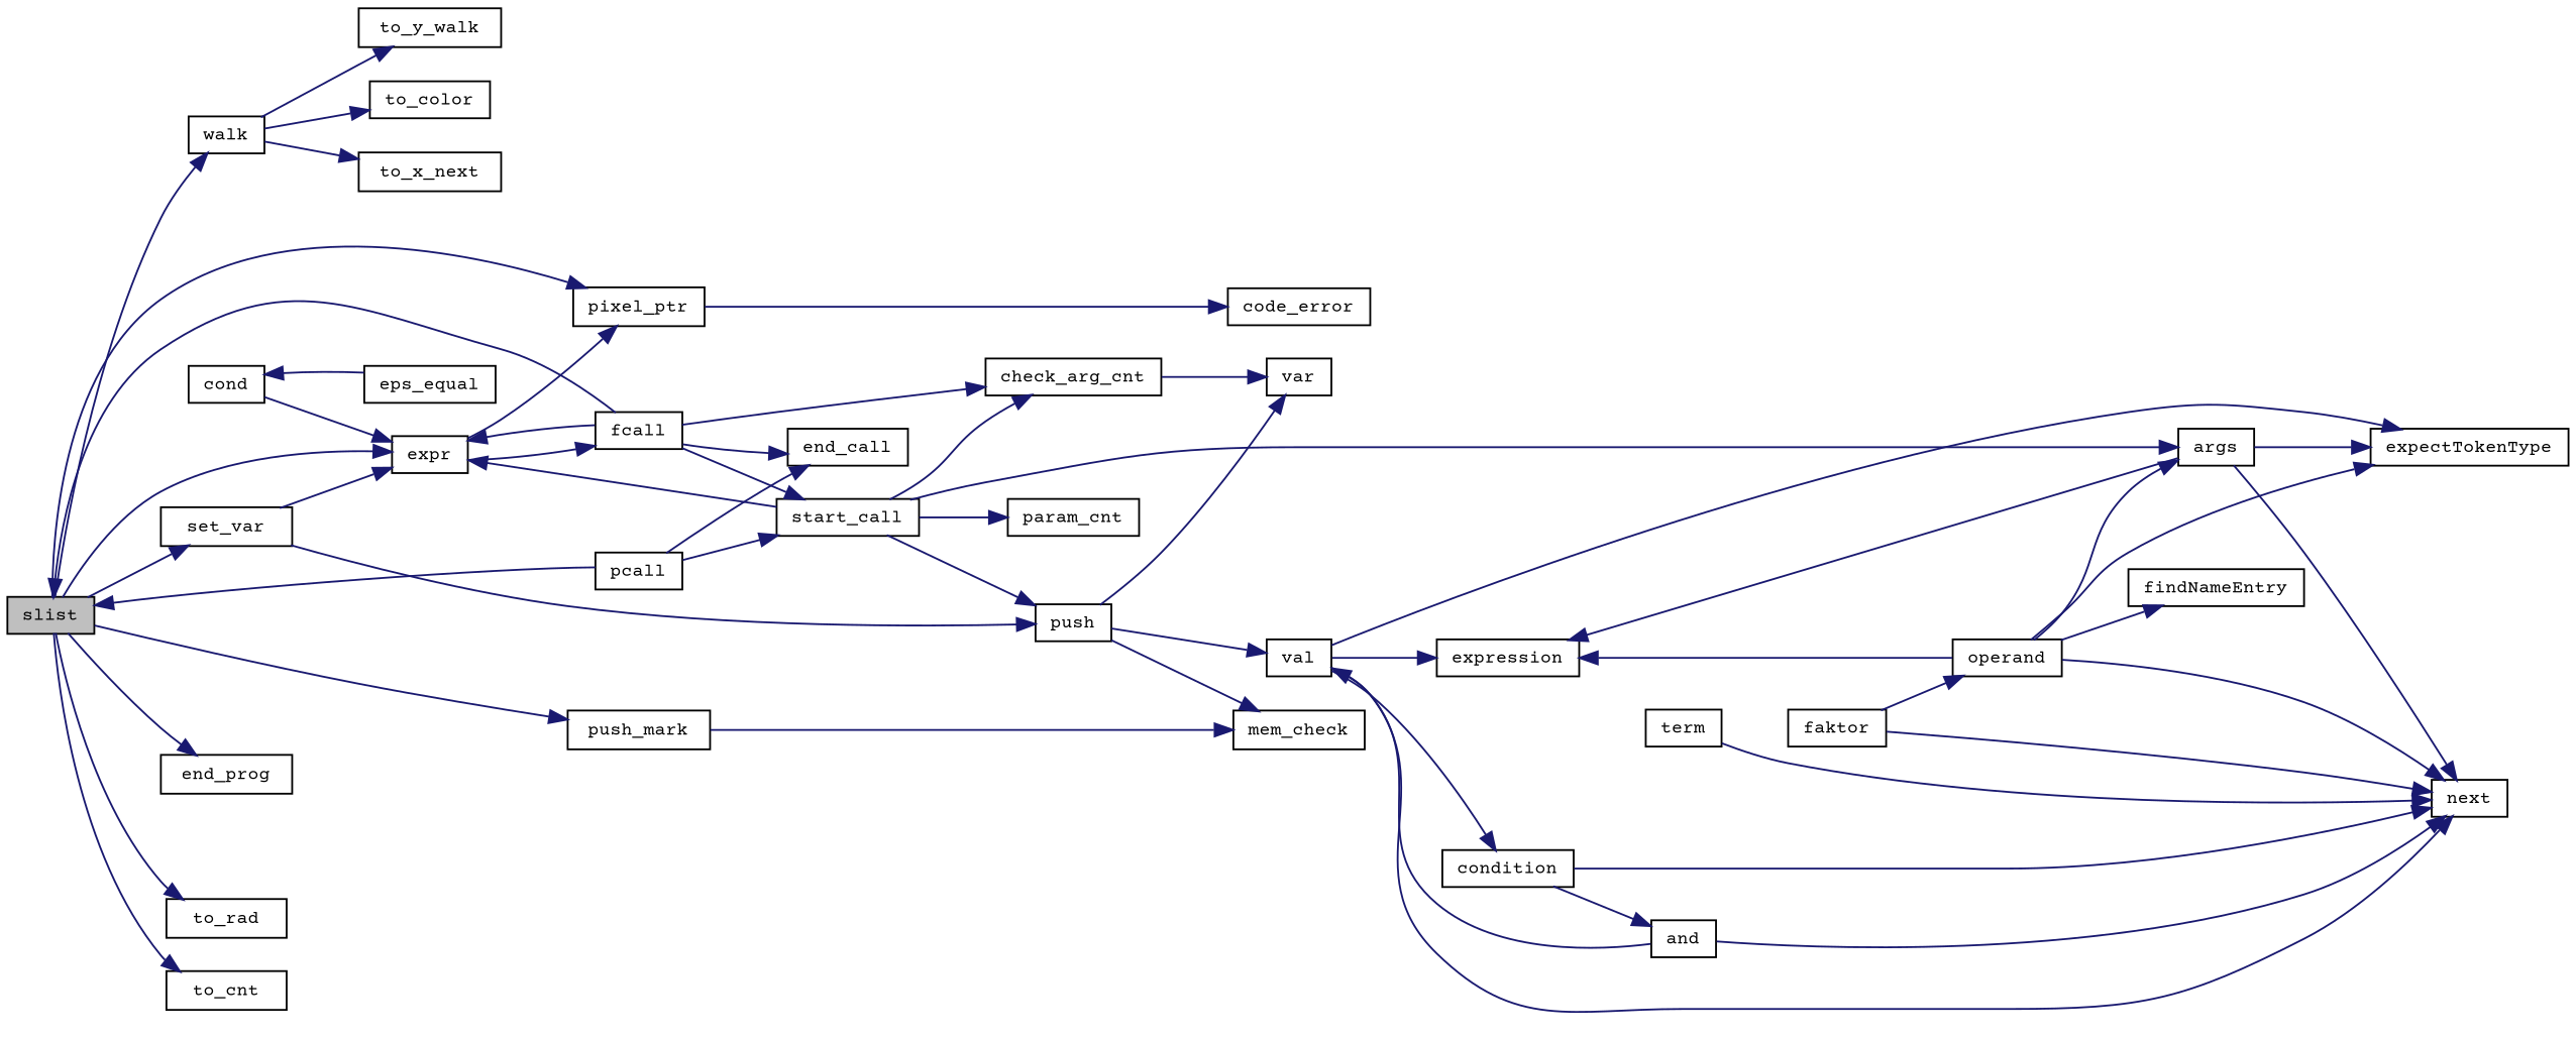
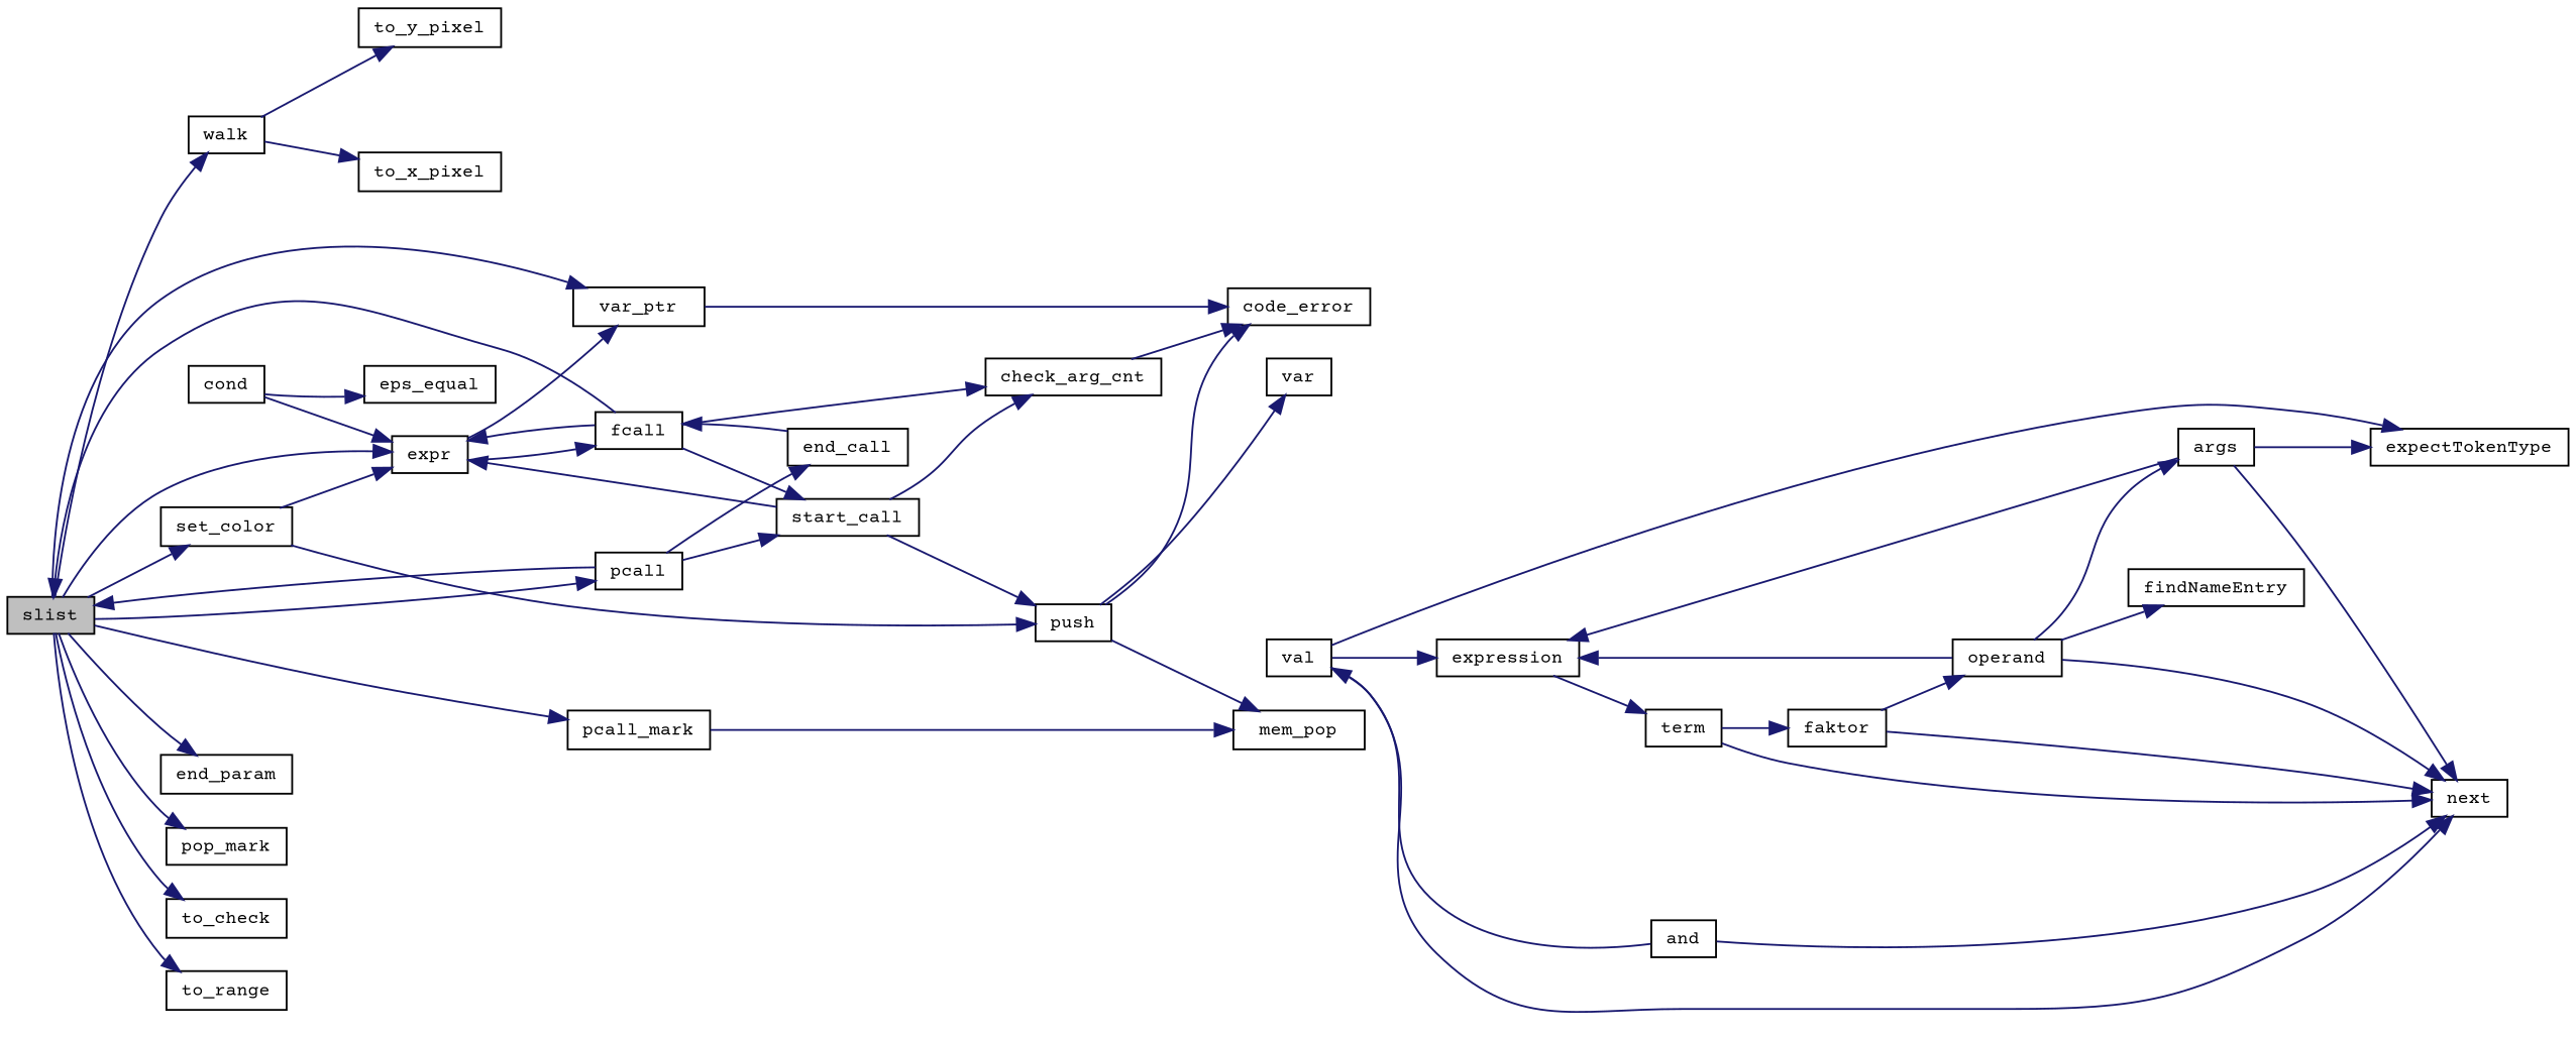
  digraph {
    fontname="Courier Prime"
    rankdir=LR
    node [color=black fillcolor=white fontname="Courier Prime" fontsize=10 shape=record style=filled]
    edge [color=midnightblue fontname="Courier Prime" fontsize=10 labelfontname="LiberationSans-Regular.ttf" labelfontsize=10 style=solid]
    n1 [fillcolor=grey75 fontcolor=black height=0.2 label=slist width=0.4]
    n2 [height=0.2 label=expr width=0.4]
-   n3 [height=0.2 label=pixel_ptr width=0.4]
-   n4 [height=0.2 label=end_prog width=0.4]
+   n3 [height=0.2 label=var_ptr width=0.4]
+   n4 [height=0.2 label=end_param width=0.4]
    n5 [height=0.2 label=pcall width=0.4]
-   n7 [height=0.2 label=push_mark width=0.4]
-   n8 [height=0.2 label=set_var width=0.4]
-   n9 [height=0.2 label=to_rad width=0.4]
-   n10 [height=0.2 label=to_cnt width=0.4]
+   n6 [height=0.2 label=pop_mark width=0.4]
+   n7 [height=0.2 label=pcall_mark width=0.4]
+   n8 [height=0.2 label=set_color width=0.4]
+   n9 [height=0.2 label=to_check width=0.4]
+   n10 [height=0.2 label=to_range width=0.4]
    n11 [height=0.2 label=walk width=0.4]
    n12 [height=0.2 label=cond width=0.4]
    n13 [height=0.2 label=eps_equal width=0.4]
    n14 [height=0.2 label=fcall width=0.4]
    n15 [height=0.2 label=code_error width=0.4]
    n16 [height=0.2 label=end_call width=0.4]
    n17 [height=0.2 label=start_call width=0.4]
-   n18 [height=0.2 label=mem_check width=0.4]
+   n18 [height=0.2 label=mem_pop width=0.4]
    n19 [height=0.2 label=push width=0.4]
-   n20 [height=0.2 label=to_color width=0.4]
-   n21 [height=0.2 label=to_x_next width=0.4]
-   n22 [height=0.2 label=to_y_walk width=0.4]
+   n21 [height=0.2 label=to_x_pixel width=0.4]
+   n22 [height=0.2 label=to_y_pixel width=0.4]
    n23 [height=0.2 label=check_arg_cnt width=0.4]
    n24 [height=0.2 label=args width=0.4]
-   n25 [height=0.2 label=param_cnt width=0.4]
    n26 [height=0.2 label=expectTokenType width=0.4]
    n27 [height=0.2 label=expression width=0.4]
    n28 [height=0.2 label=next width=0.4]
    n29 [height=0.2 label=val width=0.4]
    n30 [height=0.2 label=var width=0.4]
    n31 [height=0.2 label=term width=0.4]
    n32 [height=0.2 label=faktor width=0.4]
    n33 [height=0.2 label=operand width=0.4]
    n34 [height=0.2 label=findNameEntry width=0.4]
-   n35 [height=0.2 label=condition width=0.4]
    n36 [height=0.2 label=and width=0.4]
    n1 -> n2
    n1 -> n3
    n1 -> n4
+   n1 -> n5
+   n1 -> n6
    n1 -> n7
    n1 -> n8
    n1 -> n9
    n1 -> n10
    n1 -> n11
    n2 -> n3
    n2 -> n14
    n3 -> n15
    n5 -> n1
    n5 -> n16
    n5 -> n17
    n7 -> n18
    n8 -> n2
    n8 -> n19
-   n11 -> n20
    n11 -> n21
    n11 -> n22
    n12 -> n2
-   n13 -> n12
+   n12 -> n13
    n14 -> n1
    n14 -> n2
-   n14 -> n16
+   n16 -> n14
    n14 -> n17
    n14 -> n23
    n17 -> n2
    n17 -> n19
    n17 -> n23
-   n17 -> n24
-   n17 -> n25
    n19 -> n18
-   n19 -> n29
+   n19 -> n15
    n19 -> n30
-   n23 -> n30
+   n23 -> n15
    n24 -> n26
    n24 -> n27
    n24 -> n28
+   n27 -> n31
    n29 -> n26
    n29 -> n27
    n29 -> n28
-   n29 -> n35
    n31 -> n28
+   n31 -> n32
    n32 -> n28
    n32 -> n33
    n33 -> n24
-   n33 -> n26
    n33 -> n27
    n33 -> n28
    n33 -> n34
-   n35 -> n28
-   n35 -> n36
    n36 -> n28
    n36 -> n29
  }
